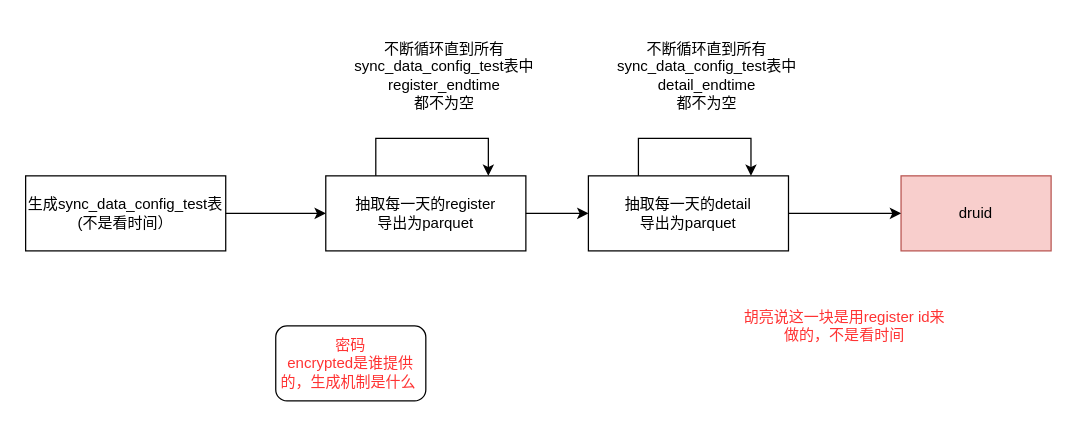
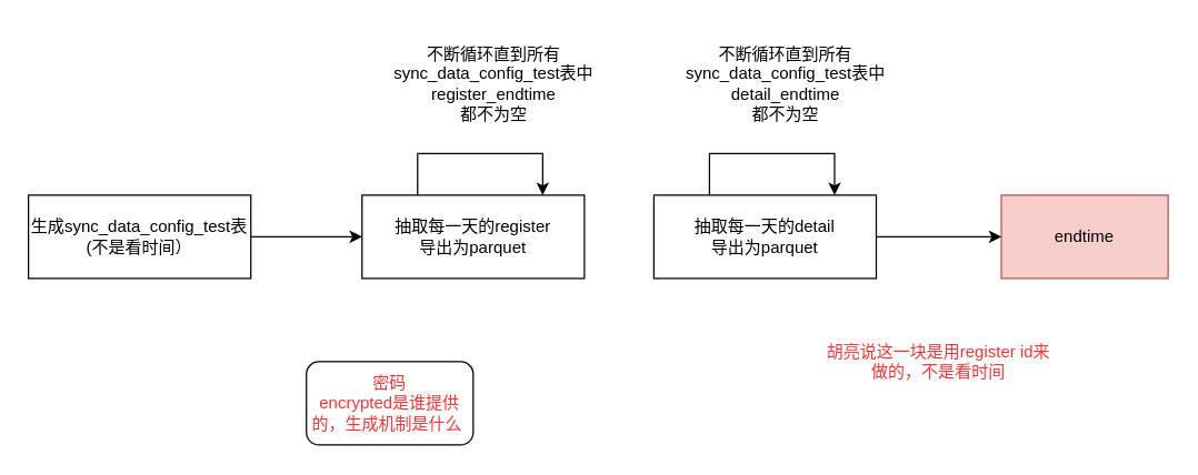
  <mxCell id="0" />
  <mxCell id="1" parent="0" />
  <mxCell id="2" value="生成sync_data_config_test&lt;span style=&quot;background-color: initial;&quot;&gt;表(不是看时间）&lt;/span&gt;" style="rounded=0;whiteSpace=wrap;html=1;" vertex="1" parent="1"><mxGeometry x="20" y="140" width="160" height="60" as="geometry" /></mxCell>
  <mxCell id="3" value="抽取每一天的register&lt;br&gt;导出为parquet" style="rounded=0;whiteSpace=wrap;html=1;" vertex="1" parent="1"><mxGeometry x="260" y="140" width="160" height="60" as="geometry" /></mxCell>
  <mxCell id="4" value="" style="endArrow=classic;html=1;rounded=0;exitX=1;exitY=0.5;exitDx=0;exitDy=0;entryX=0;entryY=0.5;entryDx=0;entryDy=0;" edge="1" parent="1" source="2" target="3"><mxGeometry width="50" height="50" relative="1" as="geometry"><mxPoint x="370" y="160" as="sourcePoint" /><mxPoint x="420" y="110" as="targetPoint" /></mxGeometry></mxCell>
  <mxCell id="5" value="" style="edgeStyle=elbowEdgeStyle;elbow=vertical;endArrow=classic;html=1;rounded=0;exitX=0.25;exitY=0;exitDx=0;exitDy=0;" edge="1" parent="1" source="3"><mxGeometry width="50" height="50" relative="1" as="geometry"><mxPoint x="370" y="160" as="sourcePoint" /><mxPoint x="390" y="140" as="targetPoint" /><Array as="points"><mxPoint x="450" y="110" /><mxPoint x="450" y="260" /><mxPoint x="510" y="190" /><mxPoint x="380" y="100" /><mxPoint x="530" y="230" /></Array></mxGeometry></mxCell>
  <mxCell id="6" value="不断循环直到所有sync_data_config_test表中register_endtime&lt;br&gt;都不为空" style="text;html=1;strokeColor=none;fillColor=none;align=center;verticalAlign=middle;whiteSpace=wrap;rounded=0;" vertex="1" parent="1"><mxGeometry x="280" y="20" width="150" height="80" as="geometry" /></mxCell>
  <mxCell id="7" value="抽取每一天的detail&lt;br&gt;导出为parquet" style="rounded=0;whiteSpace=wrap;html=1;" vertex="1" parent="1"><mxGeometry x="470" y="140" width="160" height="60" as="geometry" /></mxCell>
  <mxCell id="8" value="" style="edgeStyle=elbowEdgeStyle;elbow=vertical;endArrow=classic;html=1;rounded=0;exitX=0.25;exitY=0;exitDx=0;exitDy=0;" edge="1" parent="1" source="7"><mxGeometry width="50" height="50" relative="1" as="geometry"><mxPoint x="580" y="160" as="sourcePoint" /><mxPoint x="600" y="140" as="targetPoint" /><Array as="points"><mxPoint x="660" y="110" /><mxPoint x="660" y="260" /><mxPoint x="720" y="190" /><mxPoint x="590" y="100" /><mxPoint x="740" y="230" /></Array></mxGeometry></mxCell>
  <mxCell id="9" value="不断循环直到所有sync_data_config_test表中detail_endtime&lt;br&gt;都不为空" style="text;html=1;strokeColor=none;fillColor=none;align=center;verticalAlign=middle;whiteSpace=wrap;rounded=0;" vertex="1" parent="1"><mxGeometry x="490" y="20" width="150" height="80" as="geometry" /></mxCell>
- <mxCell id="10" value="" style="endArrow=classic;html=1;rounded=0;entryX=0;entryY=0.5;entryDx=0;entryDy=0;exitX=1;exitY=0.5;exitDx=0;exitDy=0;" edge="1" parent="1" source="3" target="7"><mxGeometry width="50" height="50" relative="1" as="geometry"><mxPoint x="370" y="120" as="sourcePoint" /><mxPoint x="420" y="70" as="targetPoint" /></mxGeometry></mxCell>
- <mxCell id="11" value="druid" style="rounded=0;whiteSpace=wrap;html=1;fillColor=#f8cecc;strokeColor=#b85450;" vertex="1" parent="1"><mxGeometry x="720" y="140" width="120" height="60" as="geometry" /></mxCell>
+ <mxCell id="11" value="endtime" style="rounded=0;whiteSpace=wrap;html=1;fillColor=#f8cecc;strokeColor=#b85450;" vertex="1" parent="1"><mxGeometry x="720" y="140" width="120" height="60" as="geometry" /></mxCell>
  <mxCell id="12" value="" style="endArrow=classic;html=1;rounded=0;entryX=0;entryY=0.5;entryDx=0;entryDy=0;exitX=1;exitY=0.5;exitDx=0;exitDy=0;" edge="1" parent="1" source="7" target="11"><mxGeometry width="50" height="50" relative="1" as="geometry"><mxPoint x="370" y="120" as="sourcePoint" /><mxPoint x="420" y="70" as="targetPoint" /></mxGeometry></mxCell>
  <mxCell id="13" value="胡亮说这一块是用register id来做的，不是看时间" style="text;html=1;strokeColor=none;fillColor=none;align=center;verticalAlign=middle;whiteSpace=wrap;rounded=0;fontColor=#FF3333;" vertex="1" parent="1"><mxGeometry x="590" y="220" width="170" height="80" as="geometry" /></mxCell>
  <mxCell id="14" value="密码&lt;br&gt;encrypted是谁提供的，生成机制是什么&amp;nbsp;" style="rounded=1;whiteSpace=wrap;html=1;fontColor=#FF3333;" vertex="1" parent="1"><mxGeometry x="220" y="260" width="120" height="60" as="geometry" /></mxCell>
